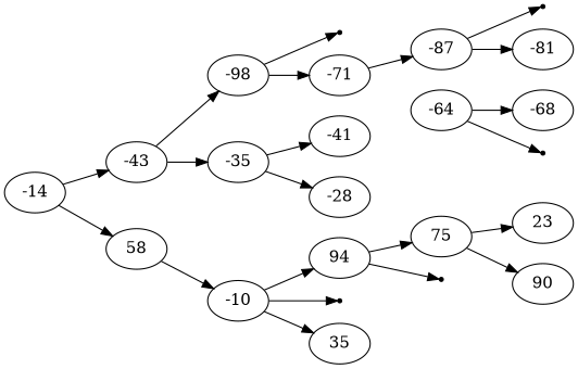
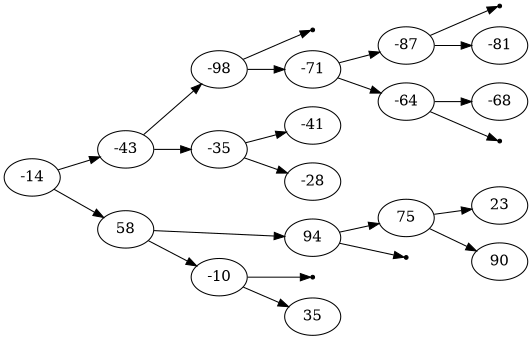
  digraph {
    rankdir=LR
    -14
    -43
    n3 [label=58]
    -98
    -35
    -10
    94
    null170703394 [shape=point]
    -71
    -41
    -28
    -87
    -64
    null464202807 [shape=point]
    -81
    -68
    null964547005 [shape=point]
    null947521911 [shape=point]
    35
    75
    null76189086 [shape=point]
    n22 [label=23]
    90
    -14 -> -43
    -14 -> n3
    -43 -> -98
    -43 -> -35
    n3 -> -10
-   -10 -> 94
+   n3 -> 94
    -98 -> null170703394
    -98 -> -71
    -35 -> -41
    -35 -> -28
    -10 -> null947521911
    -10 -> 35
    94 -> 75
    94 -> null76189086
    -71 -> -87
+   -71 -> -64
    -87 -> null464202807
    -87 -> -81
    -64 -> -68
    -64 -> null964547005
    75 -> n22
    75 -> 90
  }
